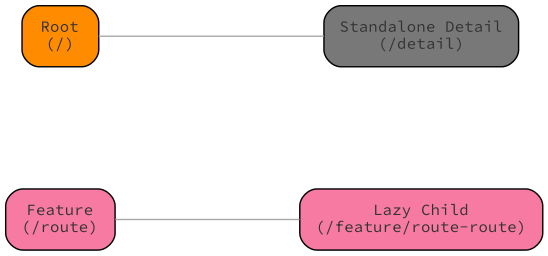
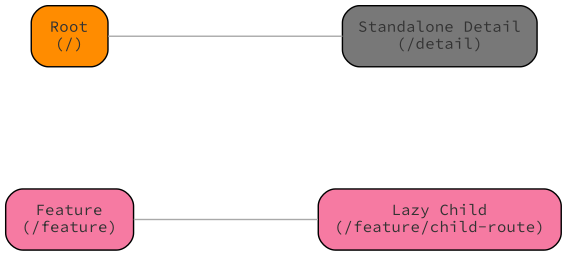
  digraph {
    concentrate=true
    fontname="Source Code Pro"
    nodesep=1.2
    rankdir=LR
    ranksep=1.8
    splines=polyline
    node [fillcolor="#f67aa2" fontcolor="#333333" fontname="Source Code Pro" fontsize=11 margin="0.15,0.1" shape=box style="filled,rounded"]
    edge [arrowhead=none color="#A9A9A9" fontname="Source Code Pro" fontsize=9]
-   n1 [height=0.6 label="Feature\n(/route)"]
-   n2 [height=0.6 label="Lazy Child\n(/feature/route-route)"]
+   n1 [height=0.6 label="Feature\n(/feature)"]
+   n2 [height=0.6 label="Lazy Child\n(/feature/child-route)"]
    n3 [fillcolor="#FF8C00" height=0.6 label="Root\n(/)"]
    n4 [fillcolor="#787878" height=0.6 label="Standalone Detail\n(/detail)"]
    n1 -> n2
    n3 -> n4
  }
